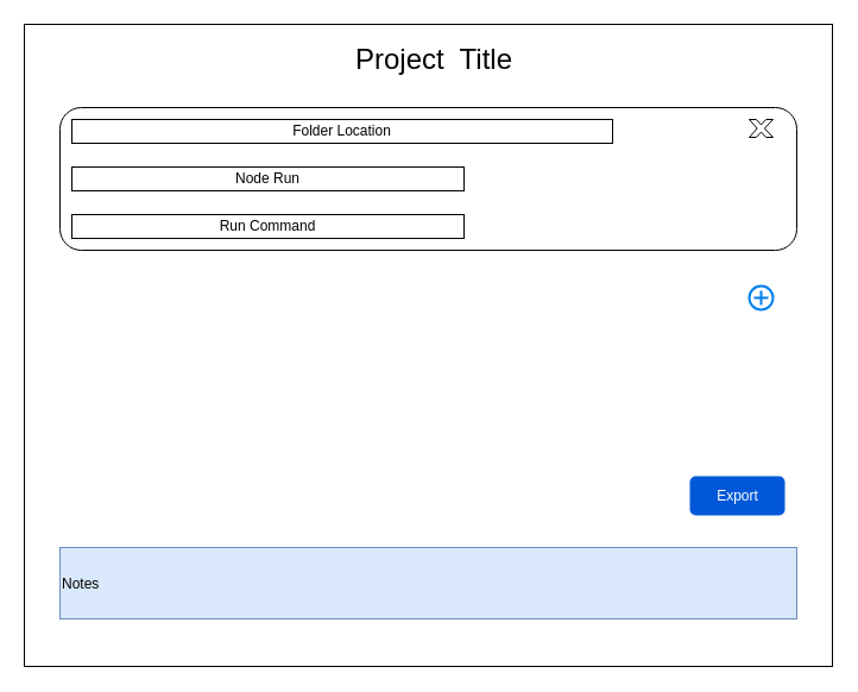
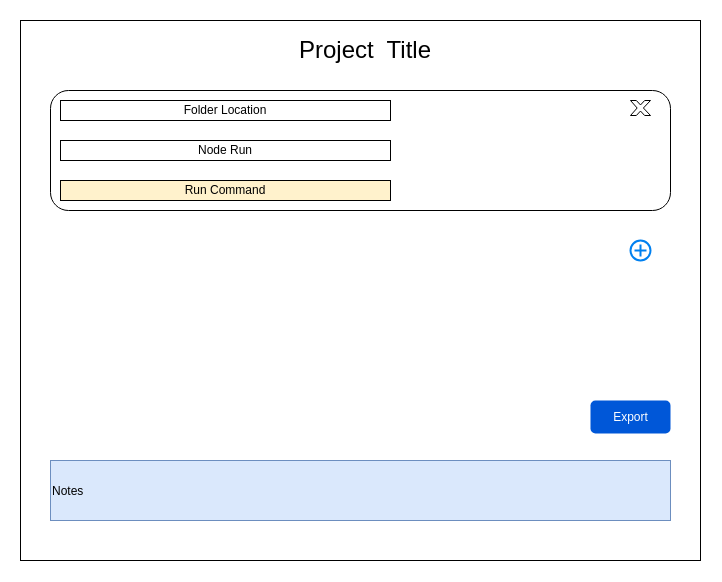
  <mxCell id="0" />
  <mxCell id="1" parent="0" />
  <mxCell id="2" value="" style="rounded=0;whiteSpace=wrap;html=1;" vertex="1" parent="1"><mxGeometry x="20" y="20" width="680" height="540" as="geometry" /></mxCell>
  <mxCell id="3" value="" style="rounded=1;whiteSpace=wrap;html=1;" vertex="1" parent="1"><mxGeometry x="50" y="90" width="620" height="120" as="geometry" /></mxCell>
- <mxCell id="4" value="Folder Location" style="rounded=0;whiteSpace=wrap;html=1;" vertex="1" parent="1"><mxGeometry x="60" y="100" width="455" height="20" as="geometry" /></mxCell>
+ <mxCell id="4" value="Folder Location" style="rounded=0;whiteSpace=wrap;html=1;" vertex="1" parent="1"><mxGeometry x="60" y="100" width="330" height="20" as="geometry" /></mxCell>
  <mxCell id="5" value="Node Run" style="rounded=0;whiteSpace=wrap;html=1;" vertex="1" parent="1"><mxGeometry x="60" y="140" width="330" height="20" as="geometry" /></mxCell>
- <mxCell id="6" value="Run Command" style="rounded=0;whiteSpace=wrap;html=1;" vertex="1" parent="1"><mxGeometry x="60" y="180" width="330" height="20" as="geometry" /></mxCell>
+ <mxCell id="6" value="Run Command" style="rounded=0;whiteSpace=wrap;html=1;fillColor=#fff2cc;" vertex="1" parent="1"><mxGeometry x="60" y="180" width="330" height="20" as="geometry" /></mxCell>
  <mxCell id="7" value="" style="verticalLabelPosition=bottom;verticalAlign=top;html=1;shape=mxgraph.basic.x" vertex="1" parent="1"><mxGeometry x="630" y="100" width="20" height="15" as="geometry" /></mxCell>
  <mxCell id="8" value="" style="html=1;verticalLabelPosition=bottom;align=center;labelBackgroundColor=#ffffff;verticalAlign=top;strokeWidth=2;strokeColor=#0080F0;shadow=0;dashed=0;shape=mxgraph.ios7.icons.add;" vertex="1" parent="1"><mxGeometry x="630" y="240" width="20" height="20" as="geometry" /></mxCell>
  <mxCell id="9" value="&lt;font style=&quot;font-size: 24px&quot;&gt;Project&amp;nbsp; Title&lt;/font&gt;" style="text;html=1;strokeColor=none;fillColor=none;align=center;verticalAlign=middle;whiteSpace=wrap;rounded=0;" vertex="1" parent="1"><mxGeometry x="60" y="40" width="610" height="20" as="geometry" /></mxCell>
- <mxCell id="10" value="Export" style="rounded=1;fillColor=#0057D8;align=center;strokeColor=none;html=1;fontColor=#ffffff;fontSize=12" vertex="1" parent="1"><mxGeometry x="580" y="400" width="80" height="33" as="geometry" /></mxCell>
+ <mxCell id="10" value="Export" style="rounded=1;fillColor=#0057D8;align=center;strokeColor=none;html=1;fontColor=#ffffff;fontSize=12" vertex="1" parent="1"><mxGeometry x="590" y="400" width="80" height="33" as="geometry" /></mxCell>
  <mxCell id="11" value="&lt;p style=&quot;line-height: 0%&quot;&gt;Notes&lt;/p&gt;" style="rounded=0;whiteSpace=wrap;html=1;fillColor=#dae8fc;strokeColor=#6c8ebf;align=left;" vertex="1" parent="1"><mxGeometry x="50" y="460" width="620" height="60" as="geometry" /></mxCell>
